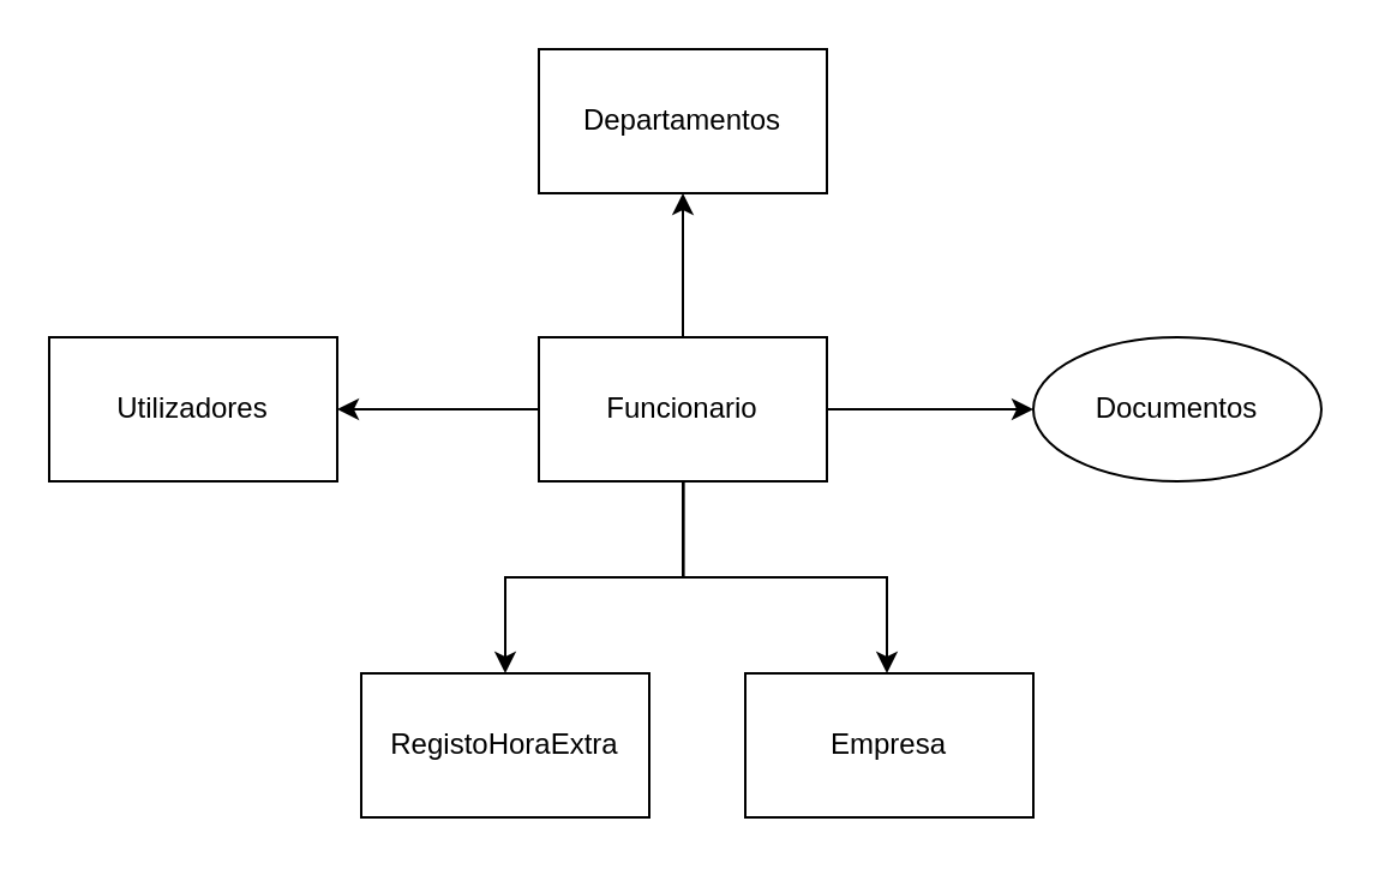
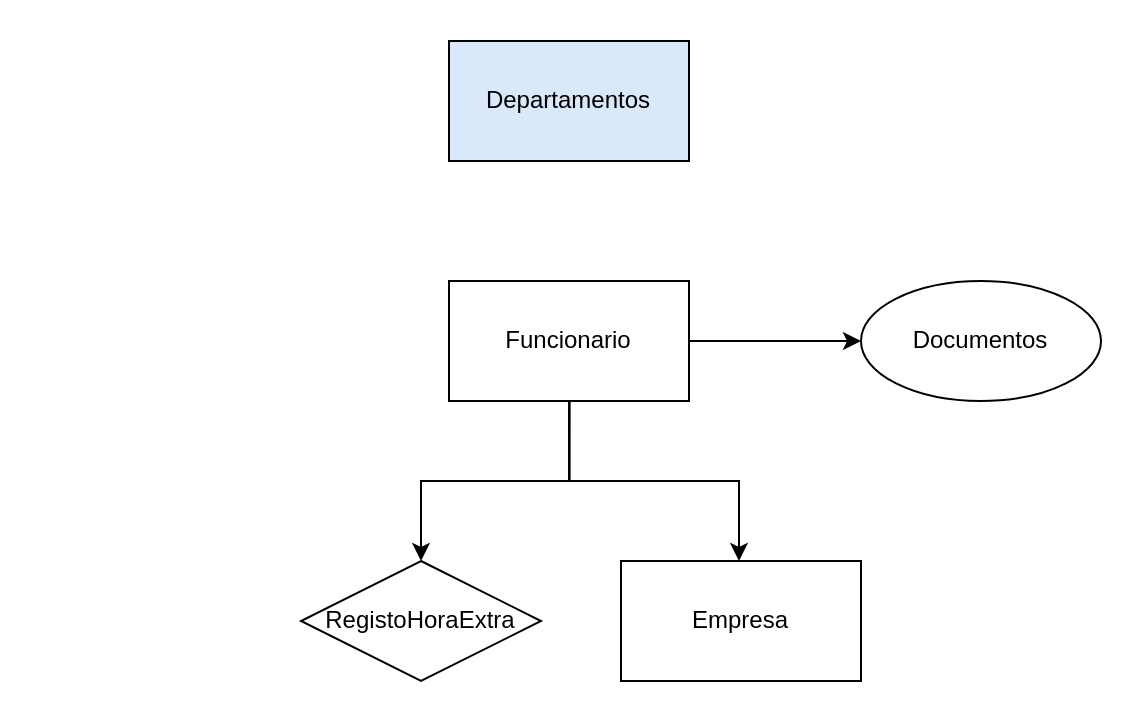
  <mxCell id="0" />
  <mxCell id="1" parent="0" />
- <mxCell id="2" value="Departamentos" style="rounded=0;whiteSpace=wrap;html=1;" parent="1" vertex="1"><mxGeometry x="224" y="20" width="120" height="60" as="geometry" /></mxCell>
- <mxCell id="3" value="" style="edgeStyle=orthogonalEdgeStyle;rounded=0;orthogonalLoop=1;jettySize=auto;html=1;" parent="1" source="7" target="2" edge="1"><mxGeometry relative="1" as="geometry" /></mxCell>
+ <mxCell id="2" value="Departamentos" style="rounded=0;whiteSpace=wrap;html=1;fillColor=#dae8fc;" parent="1" vertex="1"><mxGeometry x="224" y="20" width="120" height="60" as="geometry" /></mxCell>
  <mxCell id="4" value="" style="edgeStyle=orthogonalEdgeStyle;rounded=0;orthogonalLoop=1;jettySize=auto;html=1;entryX=0.5;entryY=0;entryDx=0;entryDy=0;" parent="1" source="7" target="9" edge="1"><mxGeometry relative="1" as="geometry"><Array as="points"><mxPoint x="284" y="240" /><mxPoint x="210" y="240" /></Array></mxGeometry></mxCell>
- <mxCell id="5" value="" style="edgeStyle=orthogonalEdgeStyle;rounded=0;orthogonalLoop=1;jettySize=auto;html=1;" parent="1" source="7" target="8" edge="1"><mxGeometry relative="1" as="geometry" /></mxCell>
  <mxCell id="6" value="" style="edgeStyle=orthogonalEdgeStyle;rounded=0;orthogonalLoop=1;jettySize=auto;html=1;" parent="1" source="7" target="10" edge="1"><mxGeometry relative="1" as="geometry" /></mxCell>
  <mxCell id="7" value="Funcionario" style="rounded=0;whiteSpace=wrap;html=1;" parent="1" vertex="1"><mxGeometry x="224" y="140" width="120" height="60" as="geometry" /></mxCell>
- <mxCell id="8" value="Utilizadores" style="rounded=0;whiteSpace=wrap;html=1;" parent="1" vertex="1"><mxGeometry x="20" y="140" width="120" height="60" as="geometry" /></mxCell>
- <mxCell id="9" value="RegistoHoraExtra" style="rounded=0;whiteSpace=wrap;html=1;" parent="1" vertex="1"><mxGeometry x="150" y="280" width="120" height="60" as="geometry" /></mxCell>
+ <mxCell id="9" value="RegistoHoraExtra" style="rhombus;whiteSpace=wrap;html=1;" parent="1" vertex="1"><mxGeometry x="150" y="280" width="120" height="60" as="geometry" /></mxCell>
  <mxCell id="10" value="Documentos" style="ellipse;whiteSpace=wrap;html=1;" parent="1" vertex="1"><mxGeometry x="430" y="140" width="120" height="60" as="geometry" /></mxCell>
  <mxCell id="11" value="" style="edgeStyle=orthogonalEdgeStyle;rounded=0;orthogonalLoop=1;jettySize=auto;html=1;entryX=0.5;entryY=0;entryDx=0;entryDy=0;exitX=0.511;exitY=0.995;exitDx=0;exitDy=0;exitPerimeter=0;" parent="1" edge="1"><mxGeometry relative="1" as="geometry"><Array as="points"><mxPoint x="284" y="240" /><mxPoint x="369" y="240" /></Array><mxPoint x="284.32" y="199.7" as="sourcePoint" /><mxPoint x="369" y="280" as="targetPoint" /></mxGeometry></mxCell>
  <mxCell id="12" value="Empresa" style="rounded=0;whiteSpace=wrap;html=1;" parent="1" vertex="1"><mxGeometry x="310" y="280" width="120" height="60" as="geometry" /></mxCell>
